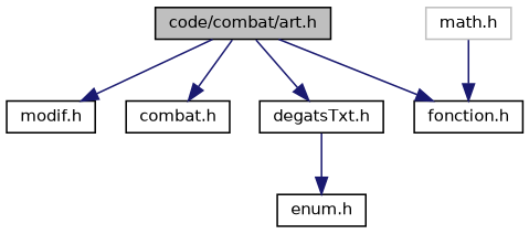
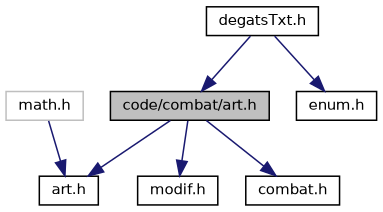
  digraph {
    node [color=black fillcolor=white fontname=Helvetica fontsize=10 shape=record style=filled]
    edge [color=midnightblue fontname=Helvetica fontsize=10 labelfontname=Helvetica labelfontsize=10 style=solid]
    n1 [fillcolor=grey75 fontcolor=black height=0.2 label="code/combat/art.h" width=0.4]
    n2 [height=0.2 label="modif.h" width=0.4]
    n3 [height=0.2 label="combat.h" width=0.4]
-   n4 [height=0.2 label="fonction.h" width=0.4]
+   n4 [height=0.2 label="art.h" width=0.4]
    n5 [height=0.2 label="degatsTxt.h" width=0.4]
    n6 [height=0.2 label="enum.h" width=0.4]
    n7 [color=grey75 height=0.2 label="math.h" width=0.4]
    n1 -> n2
    n1 -> n3
    n1 -> n4
-   n1 -> n5
+   n5 -> n1
    n5 -> n6
    n7 -> n4
  }
